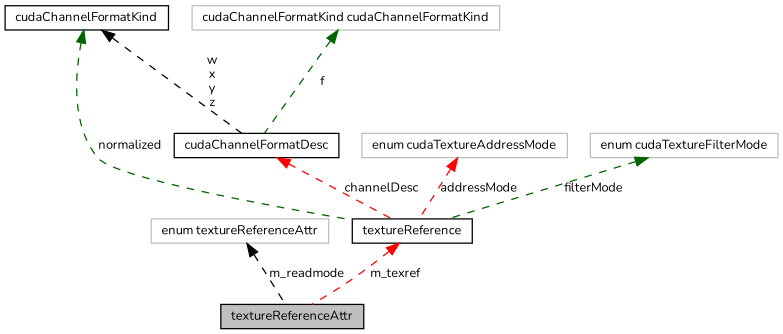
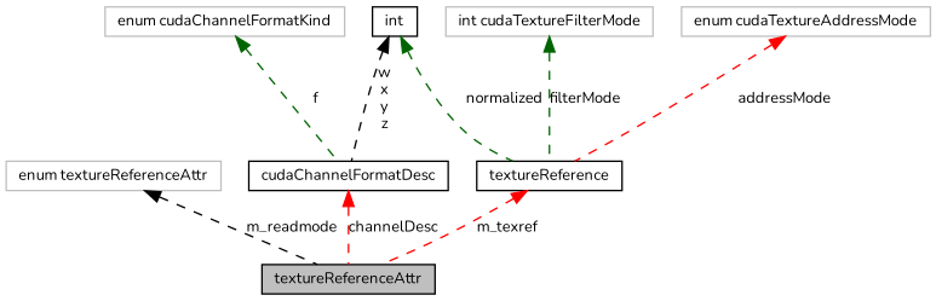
  digraph {
    fontname=Nunito
    node [color=black fontname=Nunito fontsize=10 shape=record]
    edge [color=darkgreen dir=back fontname=Nunito fontsize=10 labelfontname=FreeSans labelfontsize=10 style=dashed]
    n1 [fillcolor=grey75 fontcolor=black height=0.2 label=textureReferenceAttr style=filled width=0.4]
    n2 [color=grey75 height=0.2 label="enum textureReferenceAttr" width=0.4]
-   n3 [height=0.2 label=cudaChannelFormatKind width=0.4]
+   n3 [height=0.2 label=int width=0.4]
    n4 [height=0.2 label=textureReference width=0.4]
    n5 [height=0.2 label=cudaChannelFormatDesc width=0.4]
-   n6 [color=grey75 height=0.2 label="cudaChannelFormatKind cudaChannelFormatKind" width=0.4]
+   n6 [color=grey75 height=0.2 label="enum cudaChannelFormatKind" width=0.4]
    n7 [color=grey75 height=0.2 label="enum cudaTextureAddressMode" width=0.4]
-   n8 [color=grey75 height=0.2 label="enum cudaTextureFilterMode" width=0.4]
+   n8 [color=grey75 height=0.2 label="int cudaTextureFilterMode" width=0.4]
    n2 -> n1 [color=black label=m_readmode]
    n3 -> n4 [label=normalized]
    n3 -> n5 [color=black label="w\nx\ny\nz"]
    n4 -> n1 [color=red label=m_texref]
-   n5 -> n4 [color=red label=channelDesc]
+   n5 -> n1 [color=red label=channelDesc]
    n6 -> n5 [label=f]
    n7 -> n4 [color=red label=addressMode]
    n8 -> n4 [label=filterMode]
  }
